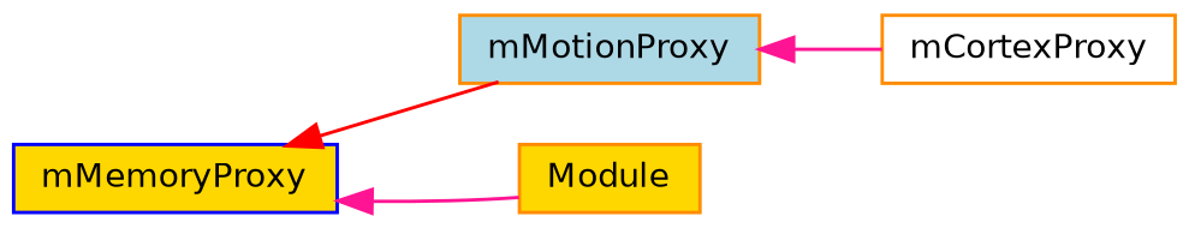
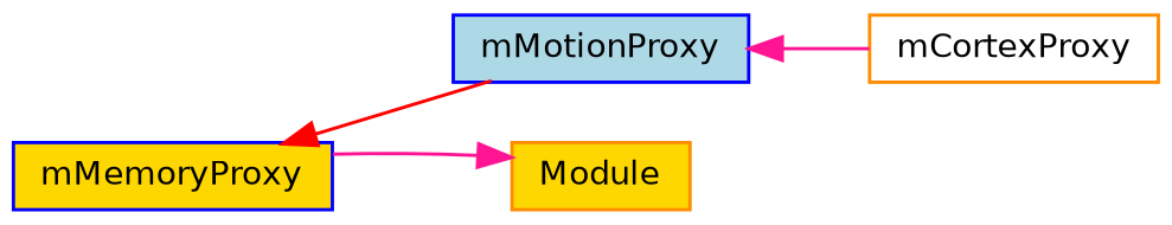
  digraph {
    rankdir=LR
    node [color=blue fillcolor=gold fontname=Helvetica fontsize=10 shape=record style=filled]
    edge [color=deeppink dir=back fontname=Helvetica fontsize=10 labelfontname=Helvetica labelfontsize=10 style=solid]
    n1 [fontcolor=black height=0.2 label=mMemoryProxy width=0.4]
-   n2 [color=darkorange fillcolor=lightblue height=0.2 label=mMotionProxy width=0.4]
+   n2 [fillcolor=lightblue height=0.2 label=mMotionProxy width=0.4]
    n3 [color=darkorange fillcolor=white height=0.2 label=mCortexProxy width=0.4]
    n4 [color=darkorange height=0.2 label=Module width=0.4]
    n1 -> n2 [color=red]
    n2 -> n3
-   n1 -> n4
+   n4 -> n1
  }
